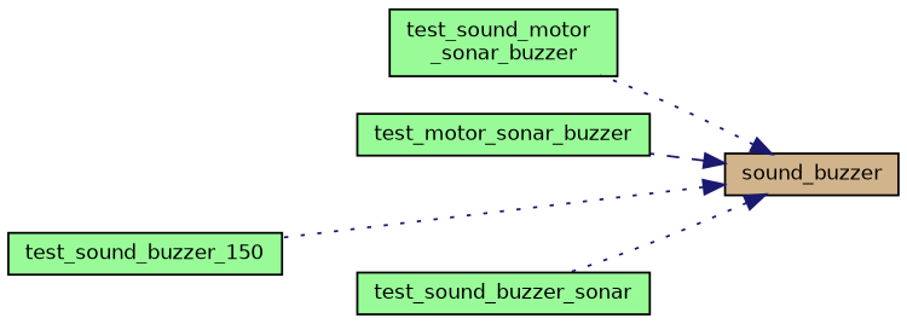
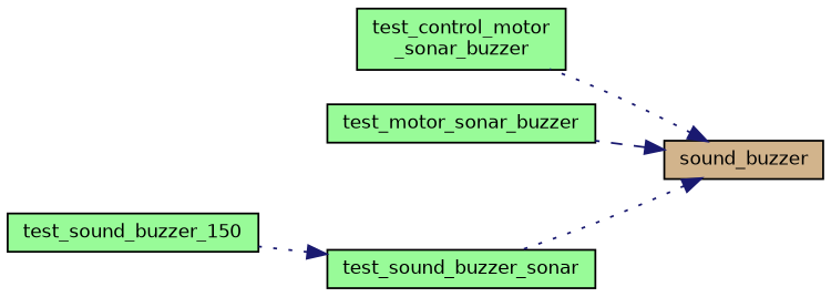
  digraph {
    rankdir=RL
    node [color=black fillcolor=palegreen fontname=Helvetica fontsize=10 shape=record style=filled]
    edge [color=midnightblue dir=back fontname=Helvetica fontsize=10 labelfontname=Helvetica labelfontsize=10 style=dotted]
    n1 [fillcolor=tan fontcolor=black height=0.2 label=sound_buzzer width=0.4]
-   n2 [height=0.2 label="test_sound_motor\l_sonar_buzzer" width=0.4]
+   n2 [height=0.2 label="test_control_motor\l_sonar_buzzer" width=0.4]
    n3 [height=0.2 label=test_motor_sonar_buzzer width=0.4]
    n4 [height=0.2 label=test_sound_buzzer_150 width=0.4]
    n5 [height=0.2 label=test_sound_buzzer_sonar width=0.4]
    n1 -> n2
    n1 -> n3 [style=dashed]
-   n1 -> n4
+   n5 -> n4
    n1 -> n5
  }
